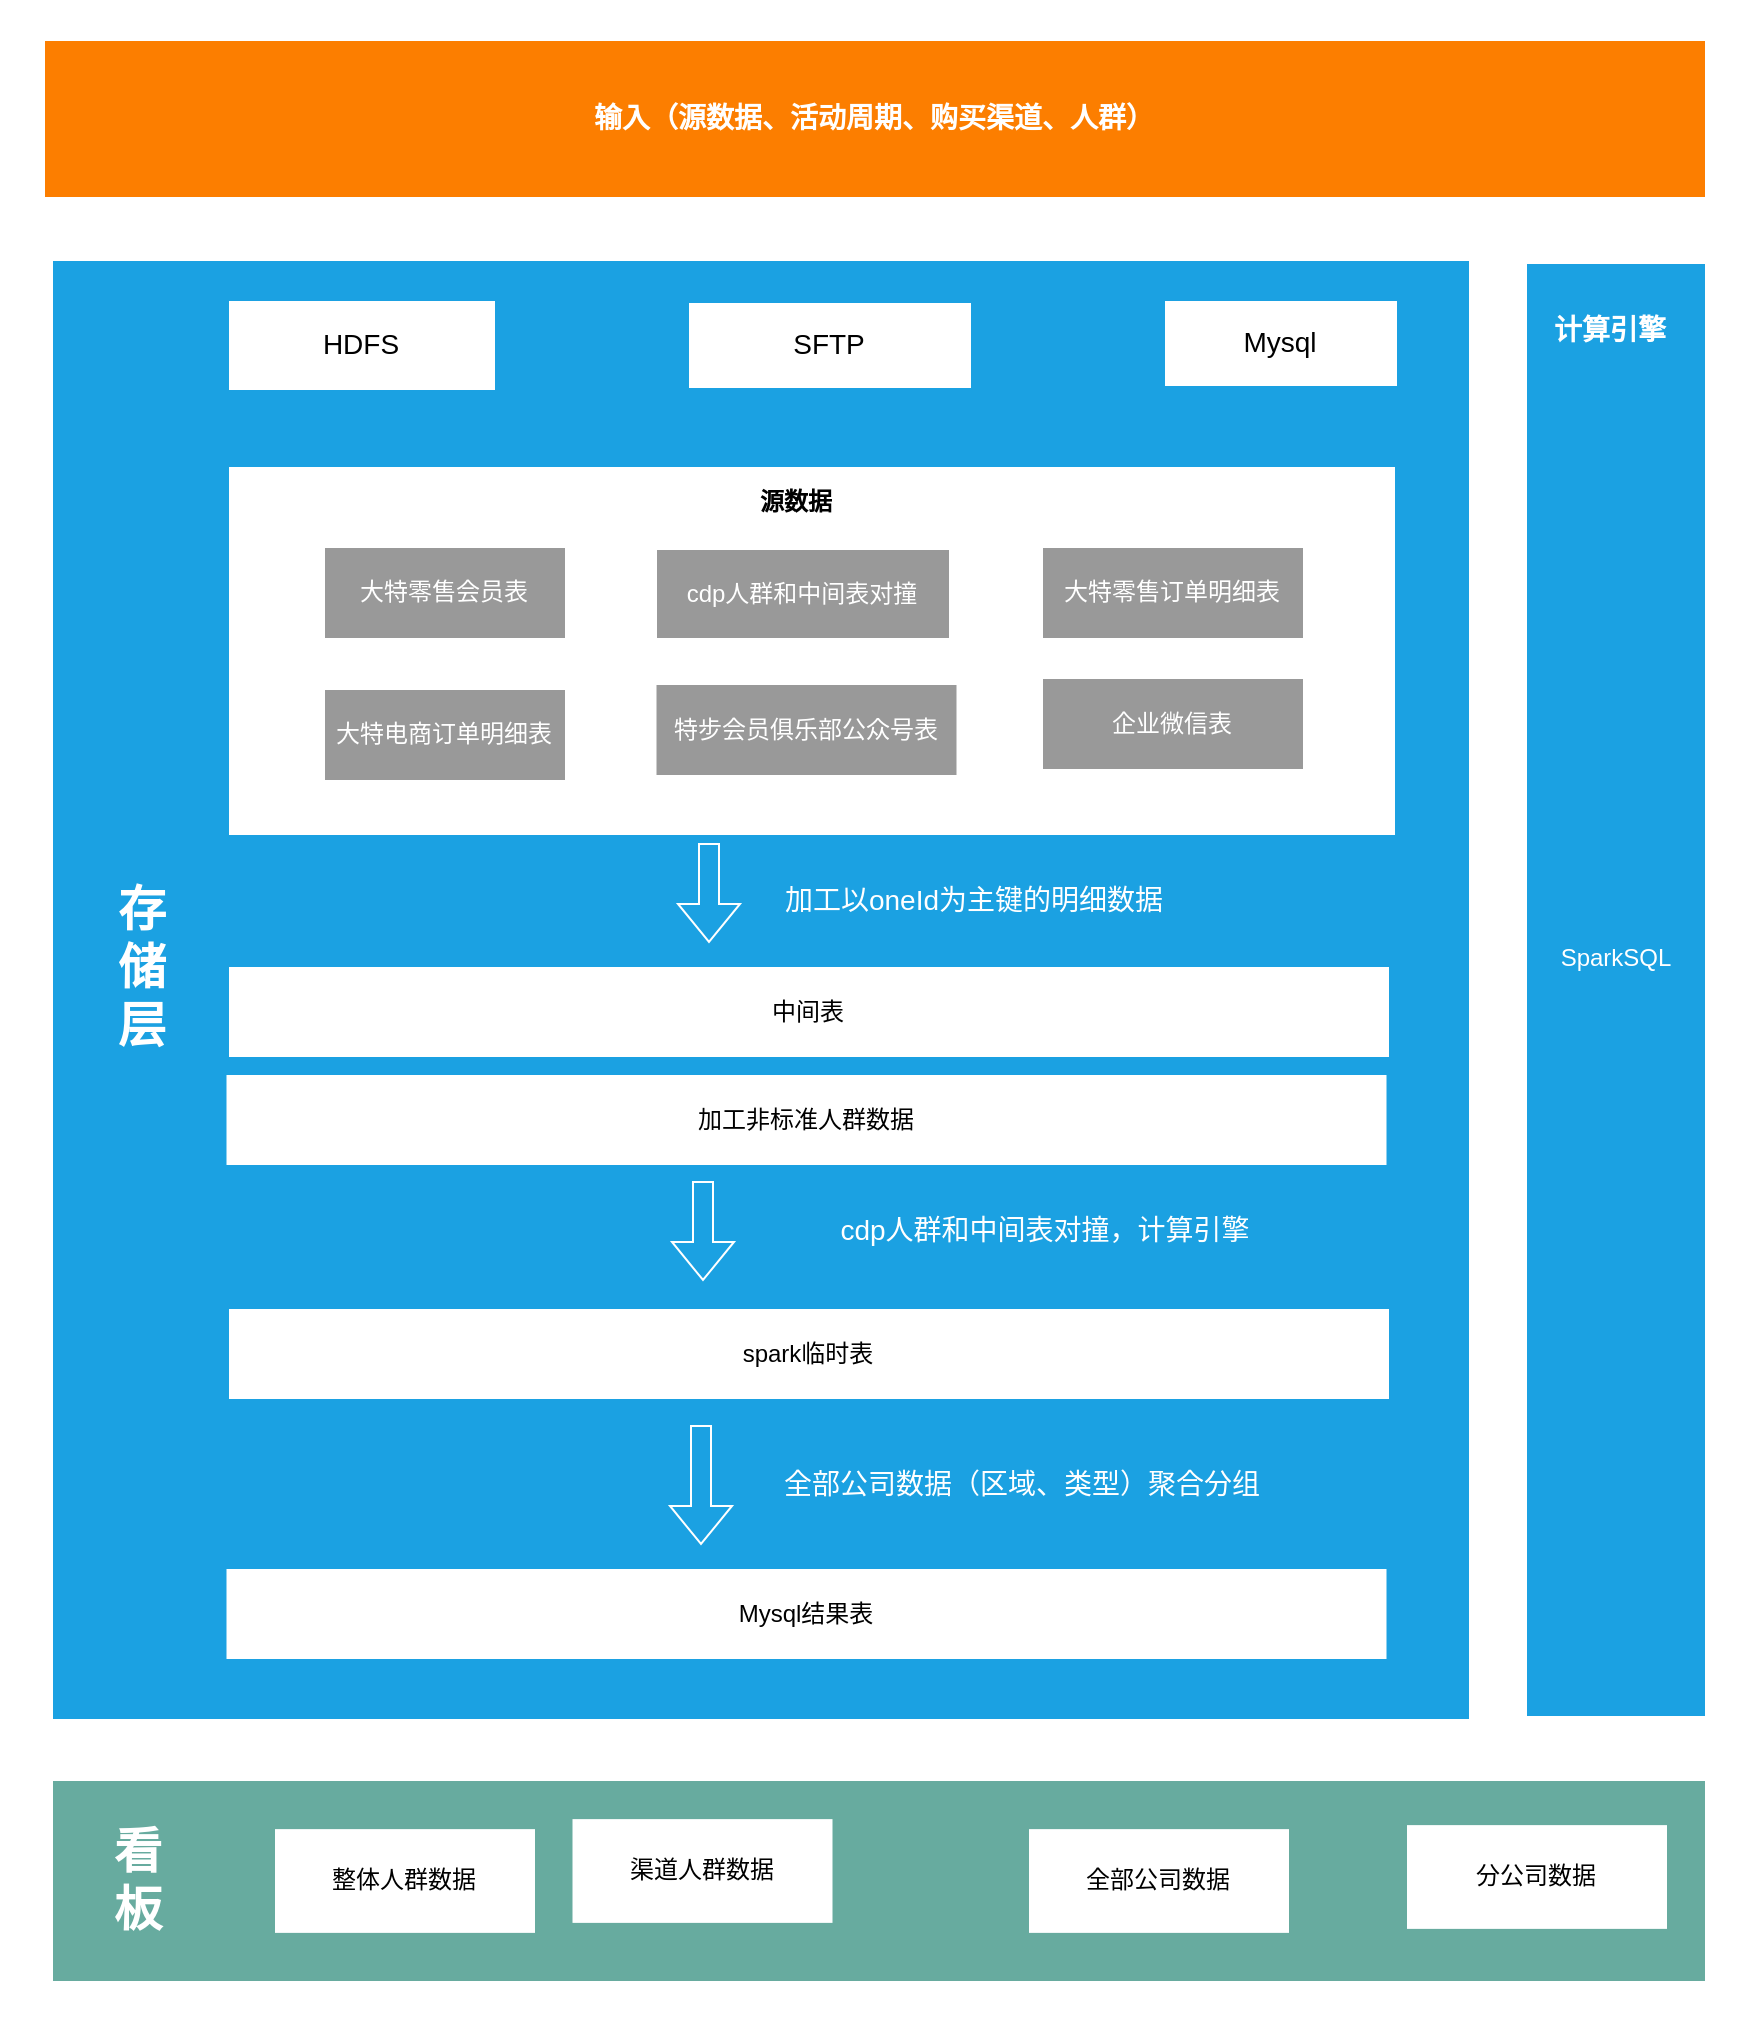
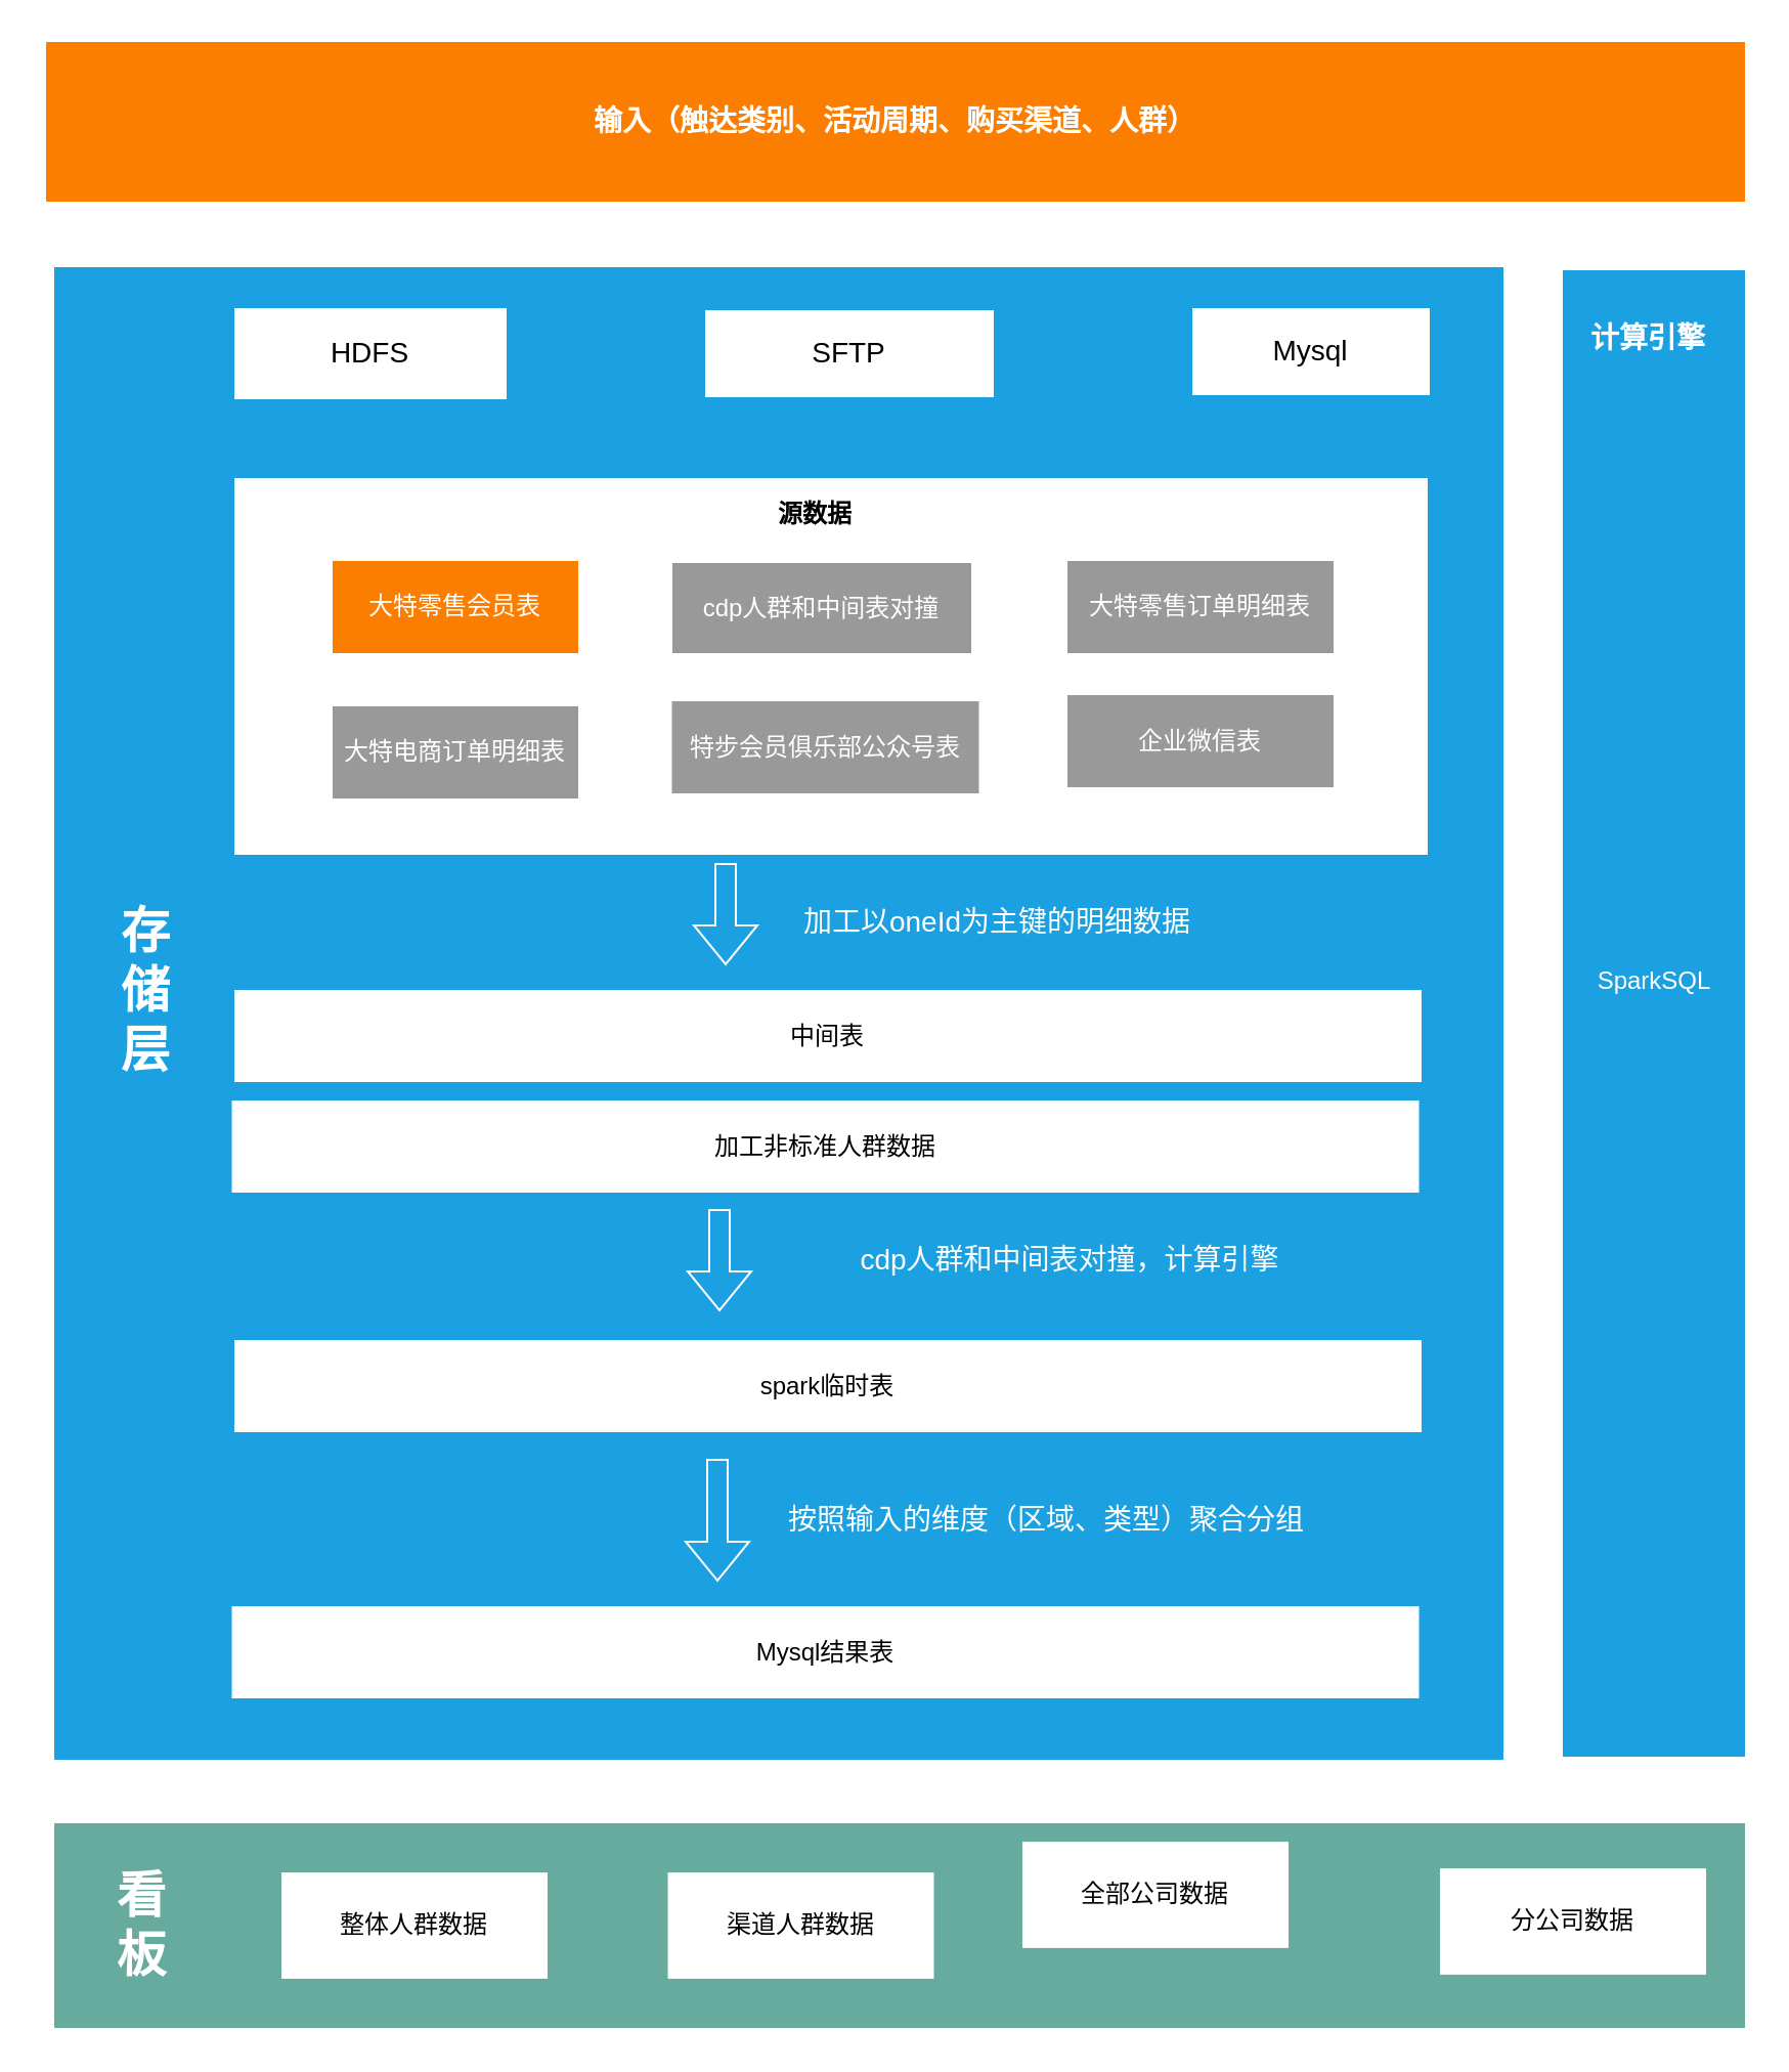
  <mxCell id="0" />
  <mxCell id="1" parent="0" />
  <mxCell id="2" value="" style="rounded=0;whiteSpace=wrap;html=1;fontSize=15;fontColor=#ffffff;fillColor=#1BA1E2;labelBackgroundColor=#33FFFF;strokeColor=none;" vertex="1" parent="1"><mxGeometry x="26" y="130" width="708" height="729" as="geometry" /></mxCell>
  <mxCell id="3" value="&lt;span style=&quot;color: rgba(0, 0, 0, 0); font-family: monospace; font-size: 0px; text-align: start; background-color: rgb(251, 251, 251);&quot;&gt;%3CmxGraphModel%3E%3Croot%3E%3CmxCell%20id%3D%220%22%2F%3E%3CmxCell%20id%3D%221%22%20parent%3D%220%22%2F%3E%3CmxCell%20id%3D%222%22%20value%3D%22%26lt%3Bfont%20color%3D%26quot%3B%23000000%26quot%3B%20style%3D%26quot%3Bfont-size%3A%2013px%3B%26quot%3B%26gt%3B%E6%95%B0%E6%8D%AE%E5%AD%98%E5%82%A8%26lt%3B%2Ffont%26gt%3B%22%20style%3D%22text%3Bhtml%3D1%3BstrokeColor%3Dnone%3BfillColor%3Dnone%3Balign%3Dcenter%3BverticalAlign%3Dmiddle%3BwhiteSpace%3Dwrap%3Brounded%3D0%3BfontSize%3D13%3BfontColor%3D%23FFFFFF%3B%22%20vertex%3D%221%22%20parent%3D%221%22%3E%3CmxGeometry%20x%3D%22235%22%20y%3D%22165%22%20width%3D%2260%22%20height%3D%2230%22%20as%3D%22geometry%22%2F%3E%3C%2FmxCell%3E%3C%2Froot%3E%3C%2FmxGraphModel%3E&lt;/span&gt;" style="rounded=0;whiteSpace=wrap;html=1;fontSize=15;fontColor=#FFFFFF;fillColor=#1BA1E2;labelBackgroundColor=#33FFFF;strokeColor=none;" parent="1" vertex="1"><mxGeometry x="763" y="131.5" width="89" height="726" as="geometry" /></mxCell>
  <mxCell id="4" value="&lt;font style=&quot;font-size: 14px;&quot;&gt;计算引擎&lt;/font&gt;" style="text;html=1;strokeColor=none;fillColor=none;align=center;verticalAlign=middle;whiteSpace=wrap;rounded=0;fontSize=14;fontColor=#FFFFFF;fontStyle=1" parent="1" vertex="1"><mxGeometry x="775" y="150" width="60" height="30" as="geometry" /></mxCell>
  <mxCell id="5" value="SparkSQL" style="text;html=1;strokeColor=none;fillColor=none;align=center;verticalAlign=middle;whiteSpace=wrap;rounded=0;labelBackgroundColor=none;fontSize=12;fontColor=#FFFFFF;" parent="1" vertex="1"><mxGeometry x="777.5" y="464" width="60" height="30" as="geometry" /></mxCell>
  <mxCell id="6" value="" style="rounded=0;whiteSpace=wrap;html=1;labelBackgroundColor=none;strokeColor=none;fontSize=12;fillColor=#FFFFFF;fontColor=#ffffff;" parent="1" vertex="1"><mxGeometry x="114" y="233" width="583" height="184" as="geometry" /></mxCell>
  <mxCell id="7" value="源数据" style="text;html=1;strokeColor=none;fillColor=none;align=center;verticalAlign=middle;whiteSpace=wrap;rounded=0;labelBackgroundColor=none;fontSize=12;fontColor=#000000;fontStyle=1" parent="1" vertex="1"><mxGeometry x="368" y="236" width="60" height="30" as="geometry" /></mxCell>
- <mxCell id="8" value="大特零售会员表" style="rounded=0;whiteSpace=wrap;html=1;labelBackgroundColor=none;strokeColor=none;fontSize=12;fontColor=#FFFFFF;fillColor=#999999;" parent="1" vertex="1"><mxGeometry x="162" y="273.5" width="120" height="45" as="geometry" /></mxCell>
+ <mxCell id="8" value="大特零售会员表" style="rounded=0;whiteSpace=wrap;html=1;labelBackgroundColor=none;strokeColor=none;fontSize=12;fontColor=#FFFFFF;fillColor=#fc7e00;" parent="1" vertex="1"><mxGeometry x="162" y="273.5" width="120" height="45" as="geometry" /></mxCell>
  <mxCell id="9" value="cdp人群和中间表对撞" style="rounded=0;whiteSpace=wrap;html=1;labelBackgroundColor=none;strokeColor=none;fontSize=12;fillColor=#999999;fontColor=#FFFFFF;" parent="1" vertex="1"><mxGeometry x="328" y="274.5" width="146" height="44" as="geometry" /></mxCell>
  <mxCell id="10" value="大特零售订单明细表" style="rounded=0;whiteSpace=wrap;html=1;labelBackgroundColor=none;strokeColor=none;fontSize=12;fillColor=#999999;fontColor=#FFFFFF;" parent="1" vertex="1"><mxGeometry x="521" y="273.5" width="130" height="45" as="geometry" /></mxCell>
  <mxCell id="11" value="中间表" style="rounded=0;whiteSpace=wrap;html=1;labelBackgroundColor=none;fontSize=12;strokeColor=none;" parent="1" vertex="1"><mxGeometry x="114" y="483" width="580" height="45" as="geometry" /></mxCell>
  <mxCell id="12" value="大特电商订单明细表" style="rounded=0;whiteSpace=wrap;html=1;labelBackgroundColor=none;strokeColor=none;fontSize=12;fillColor=#999999;fontColor=#FFFFFF;" parent="1" vertex="1"><mxGeometry x="162" y="344.5" width="120" height="45" as="geometry" /></mxCell>
  <mxCell id="13" value="特步会员俱乐部公众号表" style="rounded=0;whiteSpace=wrap;html=1;labelBackgroundColor=none;strokeColor=none;fontSize=12;fillColor=#999999;fontColor=#FFFFFF;" parent="1" vertex="1"><mxGeometry x="327.75" y="342" width="150" height="45" as="geometry" /></mxCell>
  <mxCell id="14" value="企业微信表" style="rounded=0;whiteSpace=wrap;html=1;labelBackgroundColor=none;strokeColor=none;fontSize=12;fillColor=#999999;fontColor=#FFFFFF;" parent="1" vertex="1"><mxGeometry x="521" y="339" width="130" height="45" as="geometry" /></mxCell>
  <mxCell id="15" value="" style="shape=flexArrow;endArrow=classic;html=1;rounded=0;strokeColor=#FFFFFF;" parent="1" edge="1"><mxGeometry width="50" height="50" relative="1" as="geometry"><mxPoint x="351" y="590" as="sourcePoint" /><mxPoint x="351" y="640" as="targetPoint" /></mxGeometry></mxCell>
  <mxCell id="16" value="加工以oneId为主键的明细数据" style="text;html=1;strokeColor=none;fillColor=none;align=center;verticalAlign=middle;whiteSpace=wrap;rounded=0;fontColor=#FFFFFF;fontStyle=0;fontSize=14;" parent="1" vertex="1"><mxGeometry x="387" y="445" width="200" height="10" as="geometry" /></mxCell>
  <mxCell id="17" value="" style="shape=flexArrow;endArrow=classic;html=1;rounded=0;strokeColor=#FFFFFF;" parent="1" edge="1"><mxGeometry width="50" height="50" relative="1" as="geometry"><mxPoint x="354" y="421" as="sourcePoint" /><mxPoint x="354" y="471" as="targetPoint" /></mxGeometry></mxCell>
  <mxCell id="18" value="" style="shape=flexArrow;endArrow=classic;html=1;rounded=0;strokeColor=#FFFFFF;" parent="1" edge="1"><mxGeometry width="50" height="50" relative="1" as="geometry"><mxPoint x="350" y="712" as="sourcePoint" /><mxPoint x="350" y="772" as="targetPoint" /></mxGeometry></mxCell>
- <mxCell id="19" value="全部公司数据（区域、类型）聚合分组" style="text;html=1;strokeColor=none;fillColor=none;align=center;verticalAlign=middle;whiteSpace=wrap;rounded=0;fontSize=14;fontColor=#FFFFFF;fontStyle=0" parent="1" vertex="1"><mxGeometry x="371" y="732" width="280" height="20" as="geometry" /></mxCell>
+ <mxCell id="19" value="按照输入的维度（区域、类型）聚合分组" style="text;html=1;strokeColor=none;fillColor=none;align=center;verticalAlign=middle;whiteSpace=wrap;rounded=0;fontSize=14;fontColor=#FFFFFF;fontStyle=0" parent="1" vertex="1"><mxGeometry x="371" y="732" width="280" height="20" as="geometry" /></mxCell>
  <mxCell id="20" value="" style="rounded=0;whiteSpace=wrap;html=1;fontSize=14;fontColor=#ffffff;fillColor=#67AB9F;strokeColor=none;" parent="1" vertex="1"><mxGeometry x="26" y="890" width="826" height="100" as="geometry" /></mxCell>
  <mxCell id="21" value="整体人群数据" style="rounded=0;whiteSpace=wrap;html=1;strokeColor=none;" parent="1" vertex="1"><mxGeometry x="137" y="914.06" width="130" height="51.88" as="geometry" /></mxCell>
- <mxCell id="22" value="全部公司数据" style="rounded=0;whiteSpace=wrap;html=1;strokeColor=none;" parent="1" vertex="1"><mxGeometry x="514" y="914.06" width="130" height="51.88" as="geometry" /></mxCell>
+ <mxCell id="22" value="全部公司数据" style="rounded=0;whiteSpace=wrap;html=1;strokeColor=none;" parent="1" vertex="1"><mxGeometry x="499" y="899.06" width="130" height="51.88" as="geometry" /></mxCell>
  <mxCell id="23" value="cdp人群和中间表对撞，计算引擎" style="text;html=1;strokeColor=none;fillColor=none;align=center;verticalAlign=middle;whiteSpace=wrap;rounded=0;fontColor=#FFFFFF;fontStyle=0;fontSize=14;" parent="1" vertex="1"><mxGeometry x="387" y="610" width="271" height="10" as="geometry" /></mxCell>
- <mxCell id="24" value="输入（源数据、活动周期、购买渠道、人群）" style="rounded=0;whiteSpace=wrap;html=1;fillColor=#FC7E00;fontSize=14;fontStyle=1;fontColor=#FFFFFF;strokeColor=none;" vertex="1" parent="1"><mxGeometry x="22" y="20" width="830" height="78" as="geometry" /></mxCell>
+ <mxCell id="24" value="输入（触达类别、活动周期、购买渠道、人群）" style="rounded=0;whiteSpace=wrap;html=1;fillColor=#FC7E00;fontSize=14;fontStyle=1;fontColor=#FFFFFF;strokeColor=none;" vertex="1" parent="1"><mxGeometry x="22" y="20" width="830" height="78" as="geometry" /></mxCell>
  <mxCell id="25" value="&lt;font style=&quot;font-size: 24px;&quot;&gt;存&lt;br style=&quot;font-size: 24px;&quot;&gt;储&lt;br style=&quot;font-size: 24px;&quot;&gt;层&lt;/font&gt;" style="text;html=1;strokeColor=none;fillColor=none;align=center;verticalAlign=middle;whiteSpace=wrap;rounded=0;fontSize=24;fontColor=#FFFFFF;fontStyle=1" vertex="1" parent="1"><mxGeometry x="22" y="469" width="98" height="30" as="geometry" /></mxCell>
  <mxCell id="26" value="HDFS" style="rounded=0;whiteSpace=wrap;html=1;fillColor=#FFFFFF;strokeColor=none;fontSize=14;" vertex="1" parent="1"><mxGeometry x="114" y="150" width="133" height="44.5" as="geometry" /></mxCell>
  <mxCell id="27" value="SFTP" style="rounded=0;whiteSpace=wrap;html=1;fillColor=#FFFFFF;strokeColor=none;fontSize=14;" vertex="1" parent="1"><mxGeometry x="344" y="151" width="141" height="42.5" as="geometry" /></mxCell>
  <mxCell id="28" value="Mysql" style="rounded=0;whiteSpace=wrap;html=1;fillColor=#FFFFFF;strokeColor=none;fontSize=14;" vertex="1" parent="1"><mxGeometry x="582" y="150" width="116" height="42.5" as="geometry" /></mxCell>
  <mxCell id="29" value="加工非标准人群数据" style="rounded=0;whiteSpace=wrap;html=1;labelBackgroundColor=none;fontSize=12;strokeColor=none;" vertex="1" parent="1"><mxGeometry x="112.75" y="537" width="580" height="45" as="geometry" /></mxCell>
  <mxCell id="30" value="spark临时表" style="rounded=0;whiteSpace=wrap;html=1;labelBackgroundColor=none;fontSize=12;strokeColor=none;" vertex="1" parent="1"><mxGeometry x="114" y="654" width="580" height="45" as="geometry" /></mxCell>
  <mxCell id="31" value="Mysql结果表" style="rounded=0;whiteSpace=wrap;html=1;labelBackgroundColor=none;fontSize=12;strokeColor=none;" vertex="1" parent="1"><mxGeometry x="112.75" y="784" width="580" height="45" as="geometry" /></mxCell>
  <mxCell id="32" value="分公司数据" style="rounded=0;whiteSpace=wrap;html=1;strokeColor=none;" vertex="1" parent="1"><mxGeometry x="703" y="912.06" width="130" height="51.88" as="geometry" /></mxCell>
- <mxCell id="33" value="渠道人群数据" style="rounded=0;whiteSpace=wrap;html=1;strokeColor=none;" vertex="1" parent="1"><mxGeometry x="285.75" y="909.06" width="130" height="51.88" as="geometry" /></mxCell>
+ <mxCell id="33" value="渠道人群数据" style="rounded=0;whiteSpace=wrap;html=1;strokeColor=none;" vertex="1" parent="1"><mxGeometry x="325.75" y="914.06" width="130" height="51.88" as="geometry" /></mxCell>
  <mxCell id="34" value="看&lt;br&gt;板" style="text;html=1;strokeColor=none;fillColor=none;align=center;verticalAlign=middle;whiteSpace=wrap;rounded=0;fontSize=24;fontColor=#FFFFFF;fontStyle=1" vertex="1" parent="1"><mxGeometry x="20" y="925" width="98" height="30" as="geometry" /></mxCell>
